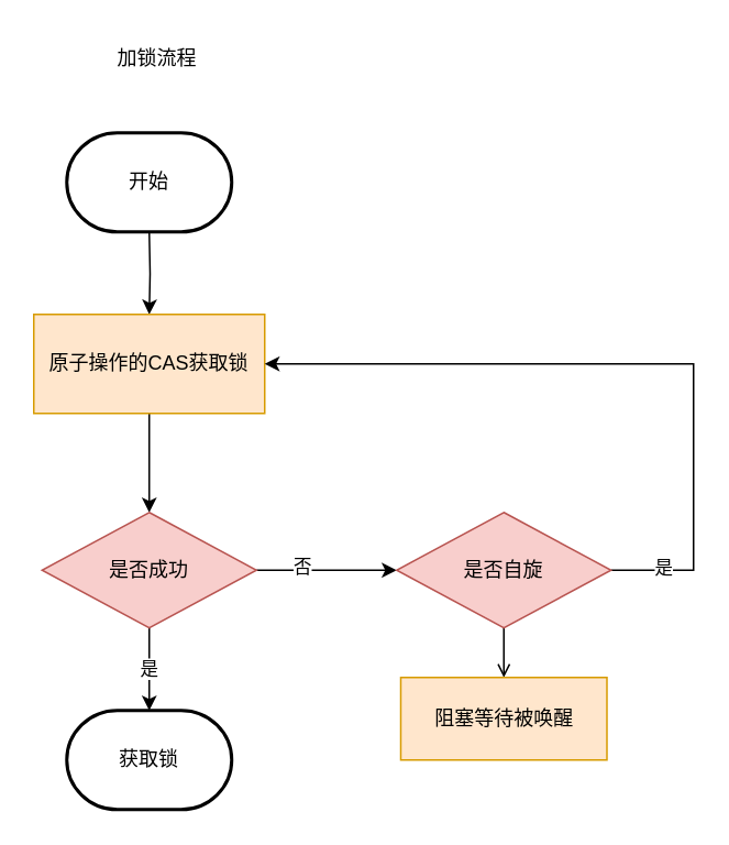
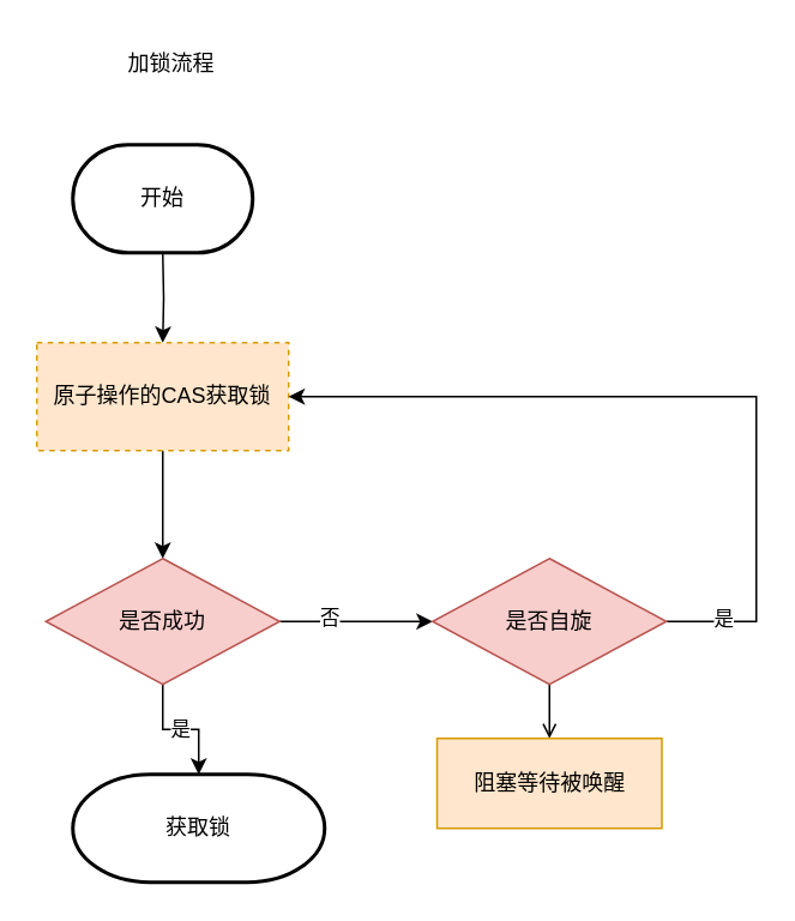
  <mxCell id="0" />
  <mxCell id="1" parent="0" />
  <mxCell id="2" value="" style="edgeStyle=orthogonalEdgeStyle;rounded=0;orthogonalLoop=1;jettySize=auto;html=1;" parent="1" target="4" edge="1"><mxGeometry relative="1" as="geometry"><mxPoint x="90" y="140" as="sourcePoint" /></mxGeometry></mxCell>
  <mxCell id="3" value="" style="edgeStyle=orthogonalEdgeStyle;rounded=0;orthogonalLoop=1;jettySize=auto;html=1;" parent="1" source="4" target="8" edge="1"><mxGeometry relative="1" as="geometry" /></mxCell>
- <mxCell id="4" value="原子操作的CAS获取锁" style="whiteSpace=wrap;html=1;fillColor=#ffe6cc;strokeColor=#d79b00;rounded=0;" parent="1" vertex="1"><mxGeometry x="20" y="190" width="140" height="60" as="geometry" /></mxCell>
+ <mxCell id="4" value="原子操作的CAS获取锁" style="whiteSpace=wrap;html=1;fillColor=#ffe6cc;strokeColor=#d79b00;rounded=0;dashed=1;" parent="1" vertex="1"><mxGeometry x="20" y="190" width="140" height="60" as="geometry" /></mxCell>
  <mxCell id="5" value="是" style="edgeStyle=orthogonalEdgeStyle;rounded=0;orthogonalLoop=1;jettySize=auto;html=1;" parent="1" source="8" target="9" edge="1"><mxGeometry relative="1" as="geometry" /></mxCell>
  <mxCell id="6" value="" style="edgeStyle=orthogonalEdgeStyle;rounded=0;orthogonalLoop=1;jettySize=auto;html=1;" parent="1" source="8" edge="1"><mxGeometry relative="1" as="geometry"><mxPoint x="240" y="345" as="targetPoint" /></mxGeometry></mxCell>
  <mxCell id="7" value="否" style="edgeLabel;html=1;align=center;verticalAlign=middle;resizable=0;points=[];" parent="6" vertex="1" connectable="0"><mxGeometry x="-0.365" y="3" relative="1" as="geometry"><mxPoint as="offset" /></mxGeometry></mxCell>
  <mxCell id="8" value="是否成功" style="rhombus;whiteSpace=wrap;html=1;fillColor=#f8cecc;strokeColor=#b85450;rounded=0;" parent="1" vertex="1"><mxGeometry x="25" y="310" width="130" height="70" as="geometry" /></mxCell>
- <mxCell id="9" value="获取锁" style="strokeWidth=2;html=1;shape=mxgraph.flowchart.terminator;whiteSpace=wrap;" parent="1" vertex="1"><mxGeometry x="40" y="430" width="100" height="60" as="geometry" /></mxCell>
+ <mxCell id="9" value="获取锁" style="strokeWidth=2;html=1;shape=mxgraph.flowchart.terminator;whiteSpace=wrap;" parent="1" vertex="1"><mxGeometry x="40" y="430" width="140" height="60" as="geometry" /></mxCell>
  <mxCell id="10" style="edgeStyle=orthogonalEdgeStyle;rounded=0;orthogonalLoop=1;jettySize=auto;html=1;entryX=1;entryY=0.5;entryDx=0;entryDy=0;" parent="1" source="13" target="4" edge="1"><mxGeometry relative="1" as="geometry"><Array as="points"><mxPoint x="420" y="345" /><mxPoint x="420" y="220" /></Array></mxGeometry></mxCell>
  <mxCell id="11" value="是" style="edgeLabel;html=1;align=center;verticalAlign=middle;resizable=0;points=[];" parent="10" vertex="1" connectable="0"><mxGeometry x="-0.859" y="2" relative="1" as="geometry"><mxPoint as="offset" /></mxGeometry></mxCell>
  <mxCell id="12" value="" style="edgeStyle=orthogonalEdgeStyle;rounded=0;orthogonalLoop=1;jettySize=auto;html=1;endArrow=open;" parent="1" source="13" target="14" edge="1"><mxGeometry relative="1" as="geometry" /></mxCell>
  <mxCell id="13" value="是否自旋" style="rhombus;whiteSpace=wrap;html=1;fillColor=#f8cecc;strokeColor=#b85450;rounded=0;" parent="1" vertex="1"><mxGeometry x="240" y="310" width="130" height="70" as="geometry" /></mxCell>
  <mxCell id="14" value="阻塞等待被唤醒" style="whiteSpace=wrap;html=1;fillColor=#ffe6cc;strokeColor=#d79b00;rounded=0;" parent="1" vertex="1"><mxGeometry x="242.5" y="410" width="125" height="50" as="geometry" /></mxCell>
  <mxCell id="15" value="开始" style="strokeWidth=2;html=1;shape=mxgraph.flowchart.terminator;whiteSpace=wrap;" parent="1" vertex="1"><mxGeometry x="40" y="80" width="100" height="60" as="geometry" /></mxCell>
  <mxCell id="16" value="加锁流程" style="text;html=1;strokeColor=none;fillColor=none;align=center;verticalAlign=middle;whiteSpace=wrap;rounded=0;" parent="1" vertex="1"><mxGeometry x="40" y="20" width="110" height="30" as="geometry" /></mxCell>
